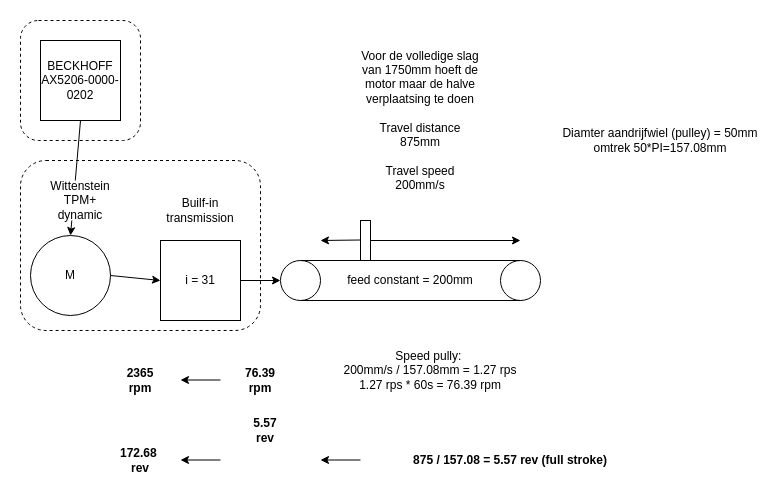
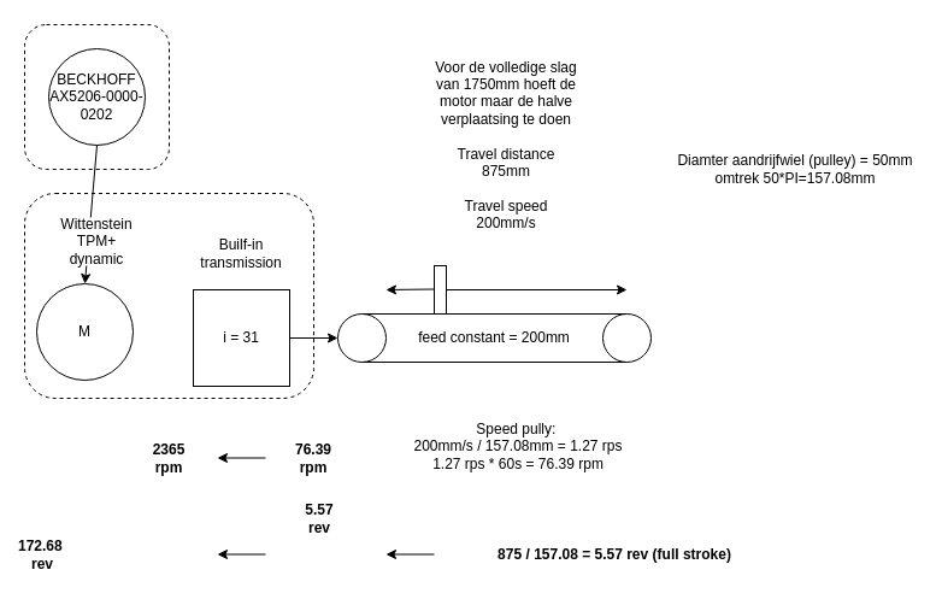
  <mxCell id="0" />
  <mxCell id="1" parent="0" />
  <mxCell id="2" value="" style="rounded=1;whiteSpace=wrap;html=1;dashed=1;fillColor=none;" parent="1" vertex="1"><mxGeometry x="20" y="160" width="240" height="170" as="geometry" /></mxCell>
  <mxCell id="3" value="i = 31" style="whiteSpace=wrap;html=1;aspect=fixed;" parent="1" vertex="1"><mxGeometry x="160" y="240" width="80" height="80" as="geometry" /></mxCell>
  <mxCell id="4" value="M" style="ellipse;whiteSpace=wrap;html=1;aspect=fixed;" parent="1" vertex="1"><mxGeometry x="30" y="235" width="80" height="80" as="geometry" /></mxCell>
- <mxCell id="5" value="" style="endArrow=classic;html=1;rounded=0;exitX=1;exitY=0.5;exitDx=0;exitDy=0;entryX=0;entryY=0.5;entryDx=0;entryDy=0;" parent="1" source="4" target="3" edge="1"><mxGeometry width="50" height="50" relative="1" as="geometry"><mxPoint x="280" y="220" as="sourcePoint" /><mxPoint x="330" y="170" as="targetPoint" /></mxGeometry></mxCell>
  <mxCell id="6" value="" style="endArrow=classic;html=1;rounded=0;exitX=1;exitY=0.5;exitDx=0;exitDy=0;entryX=0;entryY=0.5;entryDx=0;entryDy=0;" parent="1" source="3" edge="1"><mxGeometry width="50" height="50" relative="1" as="geometry"><mxPoint x="130" y="290" as="sourcePoint" /><mxPoint x="280" y="280" as="targetPoint" /></mxGeometry></mxCell>
  <mxCell id="7" value="&lt;div&gt;Builf-in transmission&lt;/div&gt;" style="text;html=1;align=center;verticalAlign=middle;whiteSpace=wrap;rounded=0;" parent="1" vertex="1"><mxGeometry x="160" y="180" width="80" height="60" as="geometry" /></mxCell>
  <mxCell id="8" value="&lt;div&gt;&lt;b&gt;76.39 rpm&lt;/b&gt;&lt;/div&gt;" style="text;html=1;align=center;verticalAlign=middle;whiteSpace=wrap;rounded=0;fontColor=#000000;" parent="1" vertex="1"><mxGeometry x="240" y="360" width="40" height="40" as="geometry" /></mxCell>
  <mxCell id="9" value="&lt;div&gt;&lt;b&gt;2365 rpm&lt;/b&gt;&lt;/div&gt;" style="text;html=1;align=center;verticalAlign=middle;whiteSpace=wrap;rounded=0;fontColor=#000000;" parent="1" vertex="1"><mxGeometry x="120" y="360" width="40" height="40" as="geometry" /></mxCell>
  <mxCell id="10" value="" style="endArrow=classic;html=1;rounded=0;" parent="1" edge="1"><mxGeometry width="50" height="50" relative="1" as="geometry"><mxPoint x="360" y="239.5" as="sourcePoint" /><mxPoint x="320" y="240" as="targetPoint" /></mxGeometry></mxCell>
  <mxCell id="11" value="" style="endArrow=classic;html=1;rounded=0;" parent="1" edge="1"><mxGeometry width="50" height="50" relative="1" as="geometry"><mxPoint x="220" y="379.5" as="sourcePoint" /><mxPoint x="180" y="379.5" as="targetPoint" /></mxGeometry></mxCell>
  <mxCell id="12" value="" style="ellipse;whiteSpace=wrap;html=1;aspect=fixed;" parent="1" vertex="1"><mxGeometry x="280" y="260" width="40" height="40" as="geometry" /></mxCell>
  <mxCell id="13" value="" style="ellipse;whiteSpace=wrap;html=1;aspect=fixed;" parent="1" vertex="1"><mxGeometry x="500" y="260" width="40" height="40" as="geometry" /></mxCell>
  <mxCell id="14" value="" style="endArrow=none;html=1;rounded=0;exitX=0.5;exitY=0;exitDx=0;exitDy=0;entryX=0.5;entryY=0;entryDx=0;entryDy=0;" parent="1" source="12" target="13" edge="1"><mxGeometry width="50" height="50" relative="1" as="geometry"><mxPoint x="360" y="220" as="sourcePoint" /><mxPoint x="410" y="170" as="targetPoint" /></mxGeometry></mxCell>
  <mxCell id="15" value="" style="endArrow=none;html=1;rounded=0;exitX=0.5;exitY=1;exitDx=0;exitDy=0;entryX=0.5;entryY=1;entryDx=0;entryDy=0;" parent="1" source="12" target="13" edge="1"><mxGeometry width="50" height="50" relative="1" as="geometry"><mxPoint x="310" y="270" as="sourcePoint" /><mxPoint x="530" y="270" as="targetPoint" /></mxGeometry></mxCell>
  <mxCell id="16" value="" style="rounded=0;whiteSpace=wrap;html=1;" parent="1" vertex="1"><mxGeometry x="360" y="220" width="10" height="40" as="geometry" /></mxCell>
  <mxCell id="17" value="" style="endArrow=classic;html=1;rounded=0;exitX=1;exitY=0.5;exitDx=0;exitDy=0;" parent="1" source="16" edge="1"><mxGeometry width="50" height="50" relative="1" as="geometry"><mxPoint x="370" y="249.5" as="sourcePoint" /><mxPoint x="520" y="240" as="targetPoint" /></mxGeometry></mxCell>
  <mxCell id="18" value="&lt;div style=&quot;&quot;&gt;&lt;br&gt;&lt;/div&gt;" style="rounded=1;whiteSpace=wrap;html=1;dashed=1;fillColor=none;align=center;" parent="1" vertex="1"><mxGeometry x="20" y="20" width="120" height="120" as="geometry" /></mxCell>
- <mxCell id="19" value="&lt;div&gt;BECKHOFF&lt;/div&gt;AX5206-0000-0202&lt;div&gt;&lt;/div&gt;" style="whiteSpace=wrap;html=1;aspect=fixed;" parent="1" vertex="1"><mxGeometry x="40" y="40" width="80" height="80" as="geometry" /></mxCell>
+ <mxCell id="19" value="&lt;div&gt;BECKHOFF&lt;/div&gt;AX5206-0000-0202&lt;div&gt;&lt;/div&gt;" style="ellipse;whiteSpace=wrap;html=1;aspect=fixed;" parent="1" vertex="1"><mxGeometry x="40" y="40" width="80" height="80" as="geometry" /></mxCell>
  <mxCell id="20" value="" style="endArrow=classic;html=1;rounded=0;exitX=0.5;exitY=1;exitDx=0;exitDy=0;entryX=0.5;entryY=0;entryDx=0;entryDy=0;" parent="1" source="19" target="4" edge="1"><mxGeometry width="50" height="50" relative="1" as="geometry"><mxPoint x="250" y="-10" as="sourcePoint" /><mxPoint x="270" y="120" as="targetPoint" /></mxGeometry></mxCell>
  <mxCell id="21" value="Wittenstein&lt;br&gt;TPM+ dynamic" style="text;html=1;align=center;verticalAlign=middle;whiteSpace=wrap;rounded=0;fillColor=default;" parent="1" vertex="1"><mxGeometry x="40" y="180" width="80" height="40" as="geometry" /></mxCell>
  <mxCell id="22" value="&lt;div&gt;Voor de volledige slag van 1750mm hoeft de motor maar de halve verplaatsing te doen&lt;/div&gt;&lt;div&gt;&lt;br&gt;&lt;/div&gt;&lt;div&gt;Travel distance 875mm&lt;/div&gt;&lt;div&gt;&lt;br&gt;&lt;/div&gt;&lt;div&gt;Travel speed 200mm/s&lt;/div&gt;" style="text;html=1;align=center;verticalAlign=middle;whiteSpace=wrap;rounded=0;" parent="1" vertex="1"><mxGeometry x="360" y="40" width="120" height="160" as="geometry" /></mxCell>
  <mxCell id="23" value="feed constant = 200mm" style="text;html=1;align=center;verticalAlign=middle;whiteSpace=wrap;rounded=0;" parent="1" vertex="1"><mxGeometry x="330" y="270" width="160" height="20" as="geometry" /></mxCell>
  <mxCell id="24" value="&lt;div&gt;Speed pully:&amp;nbsp;&lt;/div&gt;&lt;div&gt;200mm/s / 157.08mm = 1.27 rps&lt;/div&gt;&lt;div&gt;1.27 rps&lt;span style=&quot;background-color: initial;&quot;&gt;&amp;nbsp;* 60s = 76.39&lt;/span&gt;&lt;span style=&quot;background-color: initial;&quot;&gt;&amp;nbsp;rpm&lt;/span&gt;&lt;/div&gt;" style="text;html=1;align=center;verticalAlign=middle;whiteSpace=wrap;rounded=0;" parent="1" vertex="1"><mxGeometry x="330" y="310" width="200" height="120" as="geometry" /></mxCell>
  <mxCell id="25" value="&lt;div&gt;&lt;b&gt;5.57 rev&lt;/b&gt;&lt;/div&gt;" style="text;html=1;align=center;verticalAlign=middle;whiteSpace=wrap;rounded=0;fontColor=#000000;" vertex="1" parent="1"><mxGeometry x="245" y="410" width="40" height="40" as="geometry" /></mxCell>
- <mxCell id="26" value="&lt;div&gt;&lt;b&gt;172.68&amp;nbsp; rev&lt;/b&gt;&lt;/div&gt;" style="text;html=1;align=center;verticalAlign=middle;whiteSpace=wrap;rounded=0;fontColor=#000000;" vertex="1" parent="1"><mxGeometry x="120" y="440" width="40" height="40" as="geometry" /></mxCell>
+ <mxCell id="26" value="&lt;div&gt;&lt;b&gt;172.68&amp;nbsp; rev&lt;/b&gt;&lt;/div&gt;" style="text;html=1;align=center;verticalAlign=middle;whiteSpace=wrap;rounded=0;fontColor=#000000;" vertex="1" parent="1"><mxGeometry x="15" y="440" width="40" height="40" as="geometry" /></mxCell>
  <mxCell id="27" value="" style="endArrow=classic;html=1;rounded=0;" edge="1" parent="1"><mxGeometry width="50" height="50" relative="1" as="geometry"><mxPoint x="220" y="459.5" as="sourcePoint" /><mxPoint x="180" y="459.5" as="targetPoint" /></mxGeometry></mxCell>
  <mxCell id="28" value="&lt;div&gt;&lt;b&gt;875 / 157.08 = 5.57 rev (full stroke)&lt;/b&gt;&lt;/div&gt;" style="text;html=1;align=center;verticalAlign=middle;whiteSpace=wrap;rounded=0;fontColor=#000000;" vertex="1" parent="1"><mxGeometry x="380" y="440" width="260" height="40" as="geometry" /></mxCell>
  <mxCell id="29" value="" style="endArrow=classic;html=1;rounded=0;" edge="1" parent="1"><mxGeometry width="50" height="50" relative="1" as="geometry"><mxPoint x="360" y="459.5" as="sourcePoint" /><mxPoint x="320" y="459.5" as="targetPoint" /></mxGeometry></mxCell>
  <mxCell id="30" value="Diamter aandrijfwiel (pulley) = 50mm&lt;br&gt;omtrek 50*PI=157.08mm" style="text;html=1;align=center;verticalAlign=middle;whiteSpace=wrap;rounded=0;" vertex="1" parent="1"><mxGeometry x="560" y="80" width="200" height="120" as="geometry" /></mxCell>
